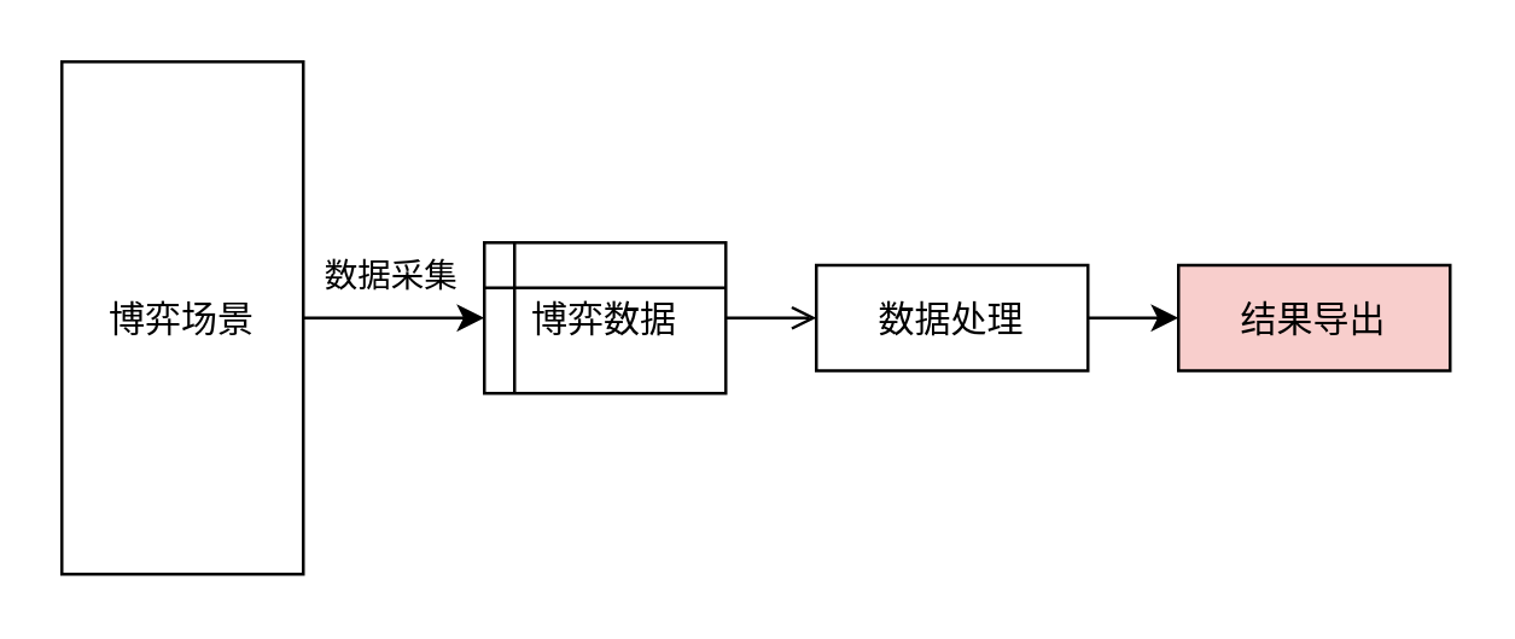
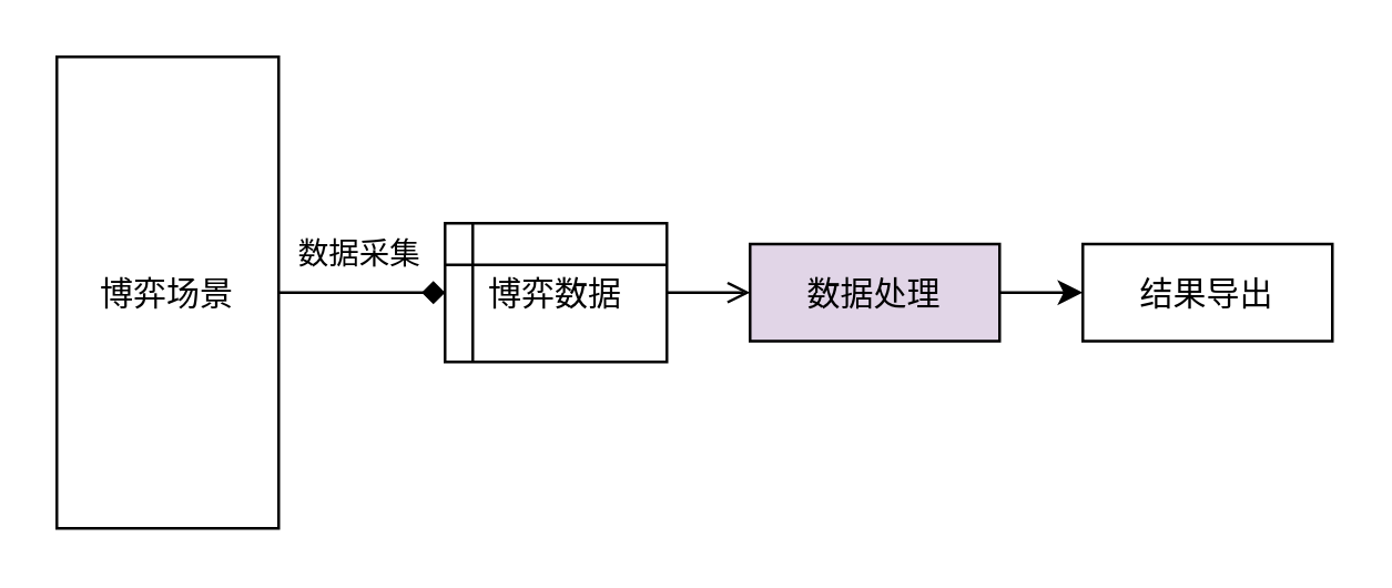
  <mxCell id="0" />
  <mxCell id="1" parent="0" />
  <mxCell id="2" value="博弈场景" style="rounded=0;" vertex="1" parent="1"><mxGeometry x="20" y="20" width="80" height="170" as="geometry" /></mxCell>
  <mxCell id="3" value="博弈数据" style="shape=internalStorage;backgroundOutline=1;dx=10;dy=15;" vertex="1" parent="1"><mxGeometry x="160" y="80" width="80" height="50" as="geometry" /></mxCell>
- <mxCell id="4" value="" style="endArrow=classic;exitX=1;exitY=0.5;exitDx=0;exitDy=0;entryX=0;entryY=0.5;entryDx=0;entryDy=0;" edge="1" parent="1" source="2" target="3"><mxGeometry width="50" height="50" relative="1" as="geometry"><mxPoint x="100" y="140" as="sourcePoint" /><mxPoint x="150" y="90" as="targetPoint" /></mxGeometry></mxCell>
+ <mxCell id="4" value="" style="endArrow=diamond;exitX=1;exitY=0.5;exitDx=0;exitDy=0;entryX=0;entryY=0.5;entryDx=0;entryDy=0;" edge="1" parent="1" source="2" target="3"><mxGeometry width="50" height="50" relative="1" as="geometry"><mxPoint x="100" y="140" as="sourcePoint" /><mxPoint x="150" y="90" as="targetPoint" /></mxGeometry></mxCell>
  <mxCell id="5" value="数据采集" style="edgeLabel;align=center;verticalAlign=middle;resizable=0;points=[];" vertex="1" connectable="0" parent="4"><mxGeometry x="0.1" relative="1" as="geometry"><mxPoint x="-4.03" y="-15" as="offset" /></mxGeometry></mxCell>
- <mxCell id="6" value="数据处理" style="rounded=0;" vertex="1" parent="1"><mxGeometry x="270" y="87.5" width="90" height="35" as="geometry" /></mxCell>
+ <mxCell id="6" value="数据处理" style="rounded=0;fillColor=#e1d5e7;" vertex="1" parent="1"><mxGeometry x="270" y="87.5" width="90" height="35" as="geometry" /></mxCell>
  <mxCell id="7" value="" style="endArrow=open;exitX=1;exitY=0.5;exitDx=0;exitDy=0;entryX=0;entryY=0.5;entryDx=0;entryDy=0;" edge="1" parent="1" source="3" target="6"><mxGeometry width="50" height="50" relative="1" as="geometry"><mxPoint x="250" y="130" as="sourcePoint" /><mxPoint x="300" y="80" as="targetPoint" /></mxGeometry></mxCell>
- <mxCell id="8" value="结果导出" style="rounded=0;fillColor=#f8cecc;" vertex="1" parent="1"><mxGeometry x="390" y="87.5" width="90" height="35" as="geometry" /></mxCell>
+ <mxCell id="8" value="结果导出" style="rounded=0;" vertex="1" parent="1"><mxGeometry x="390" y="87.5" width="90" height="35" as="geometry" /></mxCell>
  <mxCell id="9" value="" style="endArrow=classic;exitX=1;exitY=0.5;exitDx=0;exitDy=0;entryX=0;entryY=0.5;entryDx=0;entryDy=0;" edge="1" parent="1" source="6" target="8"><mxGeometry width="50" height="50" relative="1" as="geometry"><mxPoint x="250" y="115" as="sourcePoint" /><mxPoint x="280" y="115" as="targetPoint" /></mxGeometry></mxCell>
